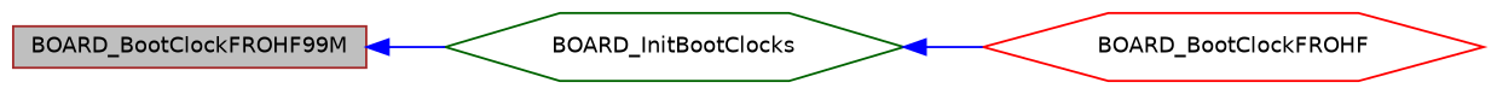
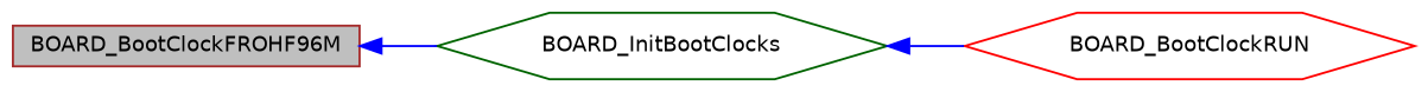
  digraph {
    rankdir=LR
    node [fillcolor=white fontname=Helvetica fontsize=10 shape=hexagon style=filled]
    edge [color=blue dir=back fontname=Helvetica fontsize=10 labelfontname=Helvetica labelfontsize=10 style=solid]
-   n1 [color=brown fillcolor=grey75 fontcolor=black height=0.2 label=BOARD_BootClockFROHF99M shape=box width=0.4]
+   n1 [color=brown fillcolor=grey75 fontcolor=black height=0.2 label=BOARD_BootClockFROHF96M shape=box width=0.4]
    n2 [color=darkgreen height=0.2 label=BOARD_InitBootClocks width=0.4]
-   n3 [color=red height=0.2 label=BOARD_BootClockFROHF width=0.4]
+   n3 [color=red height=0.2 label=BOARD_BootClockRUN width=0.4]
    n1 -> n2
    n2 -> n3
  }
